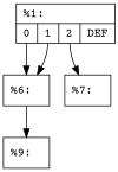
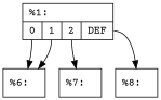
  digraph {
    fontname="Courier Prime"
    node [fontname="Courier Prime" shape=record]
    edge [fontname="Courier Prime"]
    n1 [label="{%1:\l|{<s0>0|<s1>1|<s2>2|<def>DEF}}"]
    n2 [label="%6:\l"]
    n3 [label="%7:\l"]
-   n5 [label="%9:\l"]
+   n4 [label="%8:\l"]
    n1 -> n2 [tailport=s0]
    n1 -> n2 [tailport=s1]
    n1 -> n3 [tailport=s2]
-   n2 -> n5
+   n1 -> n4 [tailport=def]
  }
